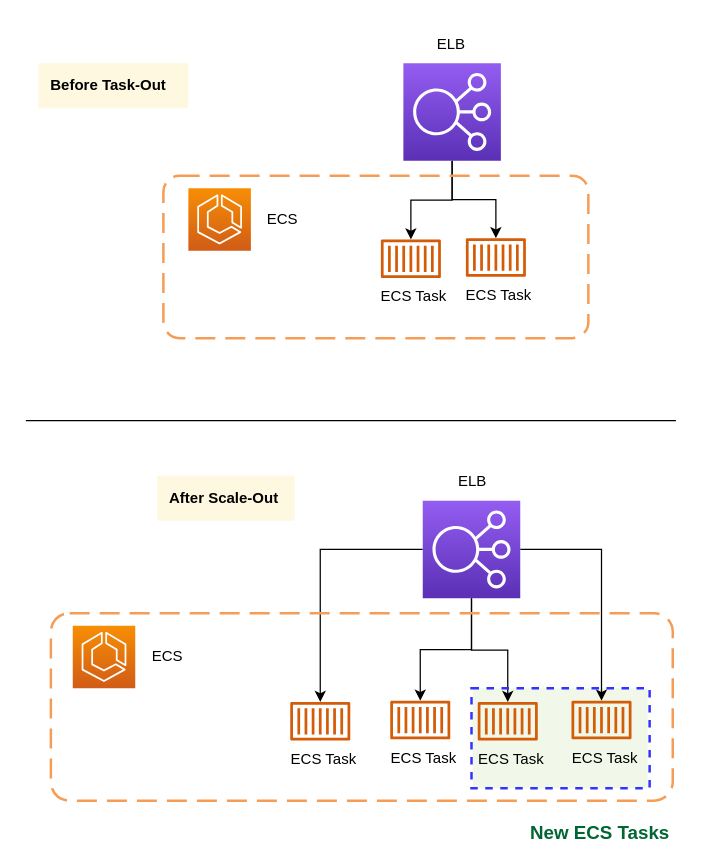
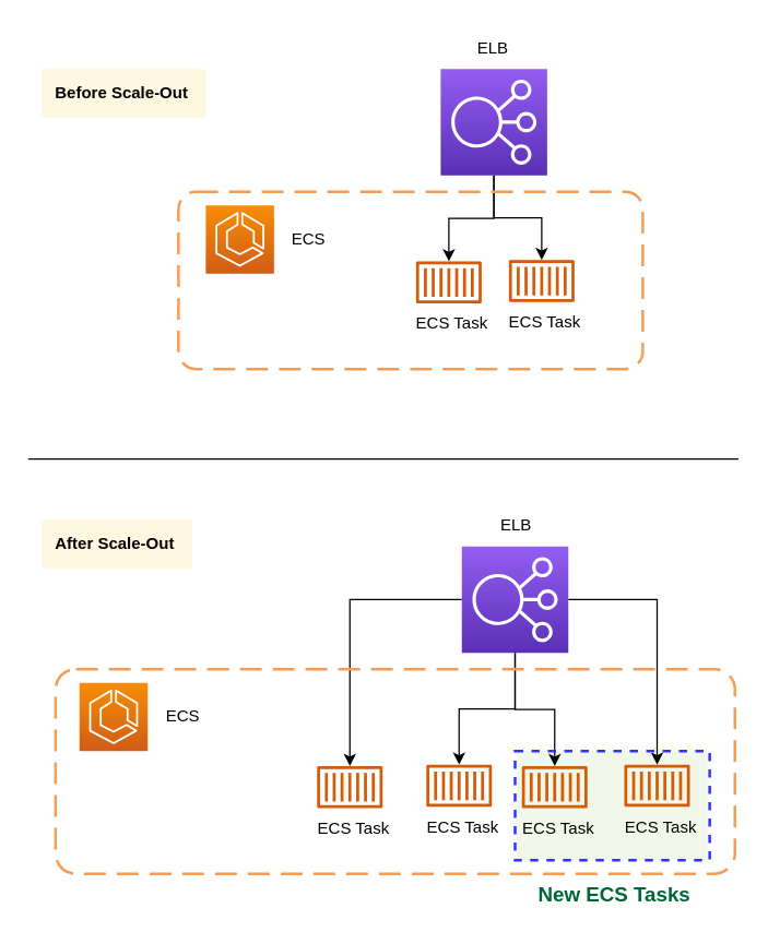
  <mxCell id="0" />
  <mxCell id="1" parent="0" />
  <mxCell id="2" value="" style="sketch=0;points=[[0,0,0],[0.25,0,0],[0.5,0,0],[0.75,0,0],[1,0,0],[1,0.25,0],[1,0.5,0],[1,0.75,0],[1,1,0],[0.75,1,0],[0.5,1,0],[0.25,1,0],[0,1,0],[0,0.75,0],[0,0.5,0],[0,0.25,0]];rounded=1;absoluteArcSize=1;arcSize=2;html=1;strokeColor=none;gradientColor=none;shadow=0;dashed=0;fontSize=12;fontColor=#9E9E9E;align=left;verticalAlign=top;spacing=10;spacingTop=-4;fillColor=#F1F8E9;" vertex="1" parent="1"><mxGeometry x="377.5" y="550" width="140" height="80" as="geometry" /></mxCell>
  <mxCell id="3" style="edgeStyle=orthogonalEdgeStyle;rounded=0;orthogonalLoop=1;jettySize=auto;html=1;" edge="1" parent="1" source="5" target="19"><mxGeometry relative="1" as="geometry" /></mxCell>
  <mxCell id="4" style="edgeStyle=orthogonalEdgeStyle;rounded=0;orthogonalLoop=1;jettySize=auto;html=1;" edge="1" parent="1" source="5" target="22"><mxGeometry relative="1" as="geometry" /></mxCell>
  <mxCell id="5" value="" style="sketch=0;points=[[0,0,0],[0.25,0,0],[0.5,0,0],[0.75,0,0],[1,0,0],[0,1,0],[0.25,1,0],[0.5,1,0],[0.75,1,0],[1,1,0],[0,0.25,0],[0,0.5,0],[0,0.75,0],[1,0.25,0],[1,0.5,0],[1,0.75,0]];outlineConnect=0;fontColor=#232F3E;gradientColor=#945DF2;gradientDirection=north;fillColor=#5A30B5;strokeColor=#ffffff;dashed=0;verticalLabelPosition=bottom;verticalAlign=top;align=center;html=1;fontSize=12;fontStyle=0;aspect=fixed;shape=mxgraph.aws4.resourceIcon;resIcon=mxgraph.aws4.elastic_load_balancing;" vertex="1" parent="1"><mxGeometry x="322" y="50" width="78" height="78" as="geometry" /></mxCell>
  <mxCell id="6" style="edgeStyle=orthogonalEdgeStyle;rounded=0;orthogonalLoop=1;jettySize=auto;html=1;" edge="1" parent="1" source="10" target="26"><mxGeometry relative="1" as="geometry" /></mxCell>
  <mxCell id="7" style="edgeStyle=orthogonalEdgeStyle;rounded=0;orthogonalLoop=1;jettySize=auto;html=1;" edge="1" parent="1" source="10" target="29"><mxGeometry relative="1" as="geometry" /></mxCell>
  <mxCell id="8" style="edgeStyle=orthogonalEdgeStyle;rounded=0;orthogonalLoop=1;jettySize=auto;html=1;exitX=0.5;exitY=1;exitDx=0;exitDy=0;exitPerimeter=0;" edge="1" parent="1" source="10" target="32"><mxGeometry relative="1" as="geometry" /></mxCell>
  <mxCell id="9" style="edgeStyle=orthogonalEdgeStyle;rounded=0;orthogonalLoop=1;jettySize=auto;html=1;" edge="1" parent="1" source="10" target="35"><mxGeometry relative="1" as="geometry" /></mxCell>
  <mxCell id="10" value="" style="sketch=0;points=[[0,0,0],[0.25,0,0],[0.5,0,0],[0.75,0,0],[1,0,0],[0,1,0],[0.25,1,0],[0.5,1,0],[0.75,1,0],[1,1,0],[0,0.25,0],[0,0.5,0],[0,0.75,0],[1,0.25,0],[1,0.5,0],[1,0.75,0]];outlineConnect=0;fontColor=#232F3E;gradientColor=#945DF2;gradientDirection=north;fillColor=#5A30B5;strokeColor=#ffffff;dashed=0;verticalLabelPosition=bottom;verticalAlign=top;align=center;html=1;fontSize=12;fontStyle=0;aspect=fixed;shape=mxgraph.aws4.resourceIcon;resIcon=mxgraph.aws4.elastic_load_balancing;" vertex="1" parent="1"><mxGeometry x="337.5" y="400" width="78" height="78" as="geometry" /></mxCell>
  <mxCell id="11" value="ELB" style="text;html=1;align=center;verticalAlign=middle;resizable=0;points=[];autosize=1;strokeColor=none;fillColor=none;" vertex="1" parent="1"><mxGeometry x="335" y="20" width="50" height="30" as="geometry" /></mxCell>
  <mxCell id="12" value="" style="group" vertex="1" connectable="0" parent="1"><mxGeometry x="150" y="150" width="100" height="50" as="geometry" /></mxCell>
  <mxCell id="13" value="" style="sketch=0;points=[[0,0,0],[0.25,0,0],[0.5,0,0],[0.75,0,0],[1,0,0],[0,1,0],[0.25,1,0],[0.5,1,0],[0.75,1,0],[1,1,0],[0,0.25,0],[0,0.5,0],[0,0.75,0],[1,0.25,0],[1,0.5,0],[1,0.75,0]];outlineConnect=0;fontColor=#232F3E;gradientColor=#F78E04;gradientDirection=north;fillColor=#D05C17;strokeColor=#ffffff;dashed=0;verticalLabelPosition=bottom;verticalAlign=top;align=center;html=1;fontSize=12;fontStyle=0;aspect=fixed;shape=mxgraph.aws4.resourceIcon;resIcon=mxgraph.aws4.ecs;" vertex="1" parent="12"><mxGeometry width="50" height="50" as="geometry" /></mxCell>
  <mxCell id="14" value="ECS" style="text;html=1;align=center;verticalAlign=middle;resizable=0;points=[];autosize=1;strokeColor=none;fillColor=none;" vertex="1" parent="12"><mxGeometry x="50" y="10" width="50" height="30" as="geometry" /></mxCell>
  <mxCell id="15" value="" style="group" vertex="1" connectable="0" parent="1"><mxGeometry x="57.5" y="500" width="100" height="50" as="geometry" /></mxCell>
  <mxCell id="16" value="" style="sketch=0;points=[[0,0,0],[0.25,0,0],[0.5,0,0],[0.75,0,0],[1,0,0],[0,1,0],[0.25,1,0],[0.5,1,0],[0.75,1,0],[1,1,0],[0,0.25,0],[0,0.5,0],[0,0.75,0],[1,0.25,0],[1,0.5,0],[1,0.75,0]];outlineConnect=0;fontColor=#232F3E;gradientColor=#F78E04;gradientDirection=north;fillColor=#D05C17;strokeColor=#ffffff;dashed=0;verticalLabelPosition=bottom;verticalAlign=top;align=center;html=1;fontSize=12;fontStyle=0;aspect=fixed;shape=mxgraph.aws4.resourceIcon;resIcon=mxgraph.aws4.ecs;" vertex="1" parent="15"><mxGeometry width="50" height="50" as="geometry" /></mxCell>
  <mxCell id="17" value="ECS" style="text;html=1;align=center;verticalAlign=middle;resizable=0;points=[];autosize=1;strokeColor=none;fillColor=none;" vertex="1" parent="15"><mxGeometry x="50" y="10" width="50" height="30" as="geometry" /></mxCell>
  <mxCell id="18" value="" style="group" vertex="1" connectable="0" parent="1"><mxGeometry x="290" y="191" width="80" height="61" as="geometry" /></mxCell>
  <mxCell id="19" value="" style="sketch=0;outlineConnect=0;fontColor=#232F3E;gradientColor=none;fillColor=#D45B07;strokeColor=none;dashed=0;verticalLabelPosition=bottom;verticalAlign=top;align=center;html=1;fontSize=12;fontStyle=0;aspect=fixed;pointerEvents=1;shape=mxgraph.aws4.container_1;" vertex="1" parent="18"><mxGeometry x="14" width="48" height="31" as="geometry" /></mxCell>
  <mxCell id="20" value="ECS Task" style="text;html=1;align=center;verticalAlign=middle;resizable=0;points=[];autosize=1;strokeColor=none;fillColor=none;" vertex="1" parent="18"><mxGeometry y="31" width="80" height="30" as="geometry" /></mxCell>
  <mxCell id="21" value="" style="group" vertex="1" connectable="0" parent="1"><mxGeometry x="358" y="190" width="80" height="61" as="geometry" /></mxCell>
  <mxCell id="22" value="" style="sketch=0;outlineConnect=0;fontColor=#232F3E;gradientColor=none;fillColor=#D45B07;strokeColor=none;dashed=0;verticalLabelPosition=bottom;verticalAlign=top;align=center;html=1;fontSize=12;fontStyle=0;aspect=fixed;pointerEvents=1;shape=mxgraph.aws4.container_1;" vertex="1" parent="21"><mxGeometry x="14" width="48" height="31" as="geometry" /></mxCell>
  <mxCell id="23" value="ECS Task" style="text;html=1;align=center;verticalAlign=middle;resizable=0;points=[];autosize=1;strokeColor=none;fillColor=none;" vertex="1" parent="21"><mxGeometry y="31" width="80" height="30" as="geometry" /></mxCell>
  <mxCell id="24" value="ELB" style="text;html=1;align=center;verticalAlign=middle;resizable=0;points=[];autosize=1;strokeColor=none;fillColor=none;" vertex="1" parent="1"><mxGeometry x="351.5" y="370" width="50" height="30" as="geometry" /></mxCell>
  <mxCell id="25" value="" style="group" vertex="1" connectable="0" parent="1"><mxGeometry x="217.5" y="561" width="80" height="61" as="geometry" /></mxCell>
  <mxCell id="26" value="" style="sketch=0;outlineConnect=0;fontColor=#232F3E;gradientColor=none;fillColor=#D45B07;strokeColor=none;dashed=0;verticalLabelPosition=bottom;verticalAlign=top;align=center;html=1;fontSize=12;fontStyle=0;aspect=fixed;pointerEvents=1;shape=mxgraph.aws4.container_1;" vertex="1" parent="25"><mxGeometry x="14" width="48" height="31" as="geometry" /></mxCell>
  <mxCell id="27" value="ECS Task" style="text;html=1;align=center;verticalAlign=middle;resizable=0;points=[];autosize=1;strokeColor=none;fillColor=none;" vertex="1" parent="25"><mxGeometry y="31" width="80" height="30" as="geometry" /></mxCell>
  <mxCell id="28" value="" style="group" vertex="1" connectable="0" parent="1"><mxGeometry x="297.5" y="560" width="80" height="61" as="geometry" /></mxCell>
  <mxCell id="29" value="" style="sketch=0;outlineConnect=0;fontColor=#232F3E;gradientColor=none;fillColor=#D45B07;strokeColor=none;dashed=0;verticalLabelPosition=bottom;verticalAlign=top;align=center;html=1;fontSize=12;fontStyle=0;aspect=fixed;pointerEvents=1;shape=mxgraph.aws4.container_1;" vertex="1" parent="28"><mxGeometry x="14" width="48" height="31" as="geometry" /></mxCell>
  <mxCell id="30" value="ECS Task" style="text;html=1;align=center;verticalAlign=middle;resizable=0;points=[];autosize=1;strokeColor=none;fillColor=none;" vertex="1" parent="28"><mxGeometry y="31" width="80" height="30" as="geometry" /></mxCell>
  <mxCell id="31" value="" style="group" vertex="1" connectable="0" parent="1"><mxGeometry x="367.5" y="561" width="80" height="61" as="geometry" /></mxCell>
  <mxCell id="32" value="" style="sketch=0;outlineConnect=0;fontColor=#232F3E;gradientColor=none;fillColor=#D45B07;strokeColor=none;dashed=0;verticalLabelPosition=bottom;verticalAlign=top;align=center;html=1;fontSize=12;fontStyle=0;aspect=fixed;pointerEvents=1;shape=mxgraph.aws4.container_1;" vertex="1" parent="31"><mxGeometry x="14" width="48" height="31" as="geometry" /></mxCell>
  <mxCell id="33" value="ECS Task" style="text;html=1;align=center;verticalAlign=middle;resizable=0;points=[];autosize=1;strokeColor=none;fillColor=none;" vertex="1" parent="31"><mxGeometry y="31" width="80" height="30" as="geometry" /></mxCell>
  <mxCell id="34" value="" style="group" vertex="1" connectable="0" parent="1"><mxGeometry x="442.5" y="560" width="80" height="61" as="geometry" /></mxCell>
  <mxCell id="35" value="" style="sketch=0;outlineConnect=0;fontColor=#232F3E;gradientColor=none;fillColor=#D45B07;strokeColor=none;dashed=0;verticalLabelPosition=bottom;verticalAlign=top;align=center;html=1;fontSize=12;fontStyle=0;aspect=fixed;pointerEvents=1;shape=mxgraph.aws4.container_1;" vertex="1" parent="34"><mxGeometry x="14" width="48" height="31" as="geometry" /></mxCell>
  <mxCell id="36" value="ECS Task" style="text;html=1;align=center;verticalAlign=middle;resizable=0;points=[];autosize=1;strokeColor=none;fillColor=none;" vertex="1" parent="34"><mxGeometry y="31" width="80" height="30" as="geometry" /></mxCell>
  <mxCell id="37" value="" style="rounded=1;arcSize=10;dashed=1;strokeColor=#F59D56;fillColor=none;gradientColor=none;dashPattern=8 4;strokeWidth=2;" vertex="1" parent="1"><mxGeometry x="40" y="490" width="497.5" height="150" as="geometry" /></mxCell>
  <mxCell id="38" value="" style="rounded=1;arcSize=10;dashed=1;strokeColor=#F59D56;fillColor=none;gradientColor=none;dashPattern=8 4;strokeWidth=2;" vertex="1" parent="1"><mxGeometry x="130" y="140" width="340" height="130" as="geometry" /></mxCell>
- <mxCell id="39" value="&lt;b&gt;&lt;font color=&quot;#000000&quot;&gt;After Scale-Out&lt;/font&gt;&lt;/b&gt;" style="sketch=0;points=[[0,0,0],[0.25,0,0],[0.5,0,0],[0.75,0,0],[1,0,0],[1,0.25,0],[1,0.5,0],[1,0.75,0],[1,1,0],[0.75,1,0],[0.5,1,0],[0.25,1,0],[0,1,0],[0,0.75,0],[0,0.5,0],[0,0.25,0]];rounded=1;absoluteArcSize=1;arcSize=2;html=1;strokeColor=none;gradientColor=none;shadow=0;dashed=0;fontSize=12;fontColor=#9E9E9E;align=left;verticalAlign=top;spacing=10;spacingTop=-4;fillColor=#FFF8E1;" vertex="1" parent="1"><mxGeometry x="125" y="380" width="110" height="36" as="geometry" /></mxCell>
- <mxCell id="40" value="&lt;b&gt;&lt;font color=&quot;#000000&quot;&gt;Before Task-Out&lt;/font&gt;&lt;/b&gt;" style="sketch=0;points=[[0,0,0],[0.25,0,0],[0.5,0,0],[0.75,0,0],[1,0,0],[1,0.25,0],[1,0.5,0],[1,0.75,0],[1,1,0],[0.75,1,0],[0.5,1,0],[0.25,1,0],[0,1,0],[0,0.75,0],[0,0.5,0],[0,0.25,0]];rounded=1;absoluteArcSize=1;arcSize=2;html=1;strokeColor=none;gradientColor=none;shadow=0;dashed=0;fontSize=12;fontColor=#9E9E9E;align=left;verticalAlign=top;spacing=10;spacingTop=-4;fillColor=#FFF8E1;" vertex="1" parent="1"><mxGeometry x="30" y="50" width="120" height="36" as="geometry" /></mxCell>
+ <mxCell id="39" value="&lt;b&gt;&lt;font color=&quot;#000000&quot;&gt;After Scale-Out&lt;/font&gt;&lt;/b&gt;" style="sketch=0;points=[[0,0,0],[0.25,0,0],[0.5,0,0],[0.75,0,0],[1,0,0],[1,0.25,0],[1,0.5,0],[1,0.75,0],[1,1,0],[0.75,1,0],[0.5,1,0],[0.25,1,0],[0,1,0],[0,0.75,0],[0,0.5,0],[0,0.25,0]];rounded=1;absoluteArcSize=1;arcSize=2;html=1;strokeColor=none;gradientColor=none;shadow=0;dashed=0;fontSize=12;fontColor=#9E9E9E;align=left;verticalAlign=top;spacing=10;spacingTop=-4;fillColor=#FFF8E1;" vertex="1" parent="1"><mxGeometry x="30" y="380" width="110" height="36" as="geometry" /></mxCell>
+ <mxCell id="40" value="&lt;b&gt;&lt;font color=&quot;#000000&quot;&gt;Before Scale-Out&lt;/font&gt;&lt;/b&gt;" style="sketch=0;points=[[0,0,0],[0.25,0,0],[0.5,0,0],[0.75,0,0],[1,0,0],[1,0.25,0],[1,0.5,0],[1,0.75,0],[1,1,0],[0.75,1,0],[0.5,1,0],[0.25,1,0],[0,1,0],[0,0.75,0],[0,0.5,0],[0,0.25,0]];rounded=1;absoluteArcSize=1;arcSize=2;html=1;strokeColor=none;gradientColor=none;shadow=0;dashed=0;fontSize=12;fontColor=#9E9E9E;align=left;verticalAlign=top;spacing=10;spacingTop=-4;fillColor=#FFF8E1;" vertex="1" parent="1"><mxGeometry x="30" y="50" width="120" height="36" as="geometry" /></mxCell>
  <mxCell id="41" value="" style="endArrow=none;html=1;rounded=0;fontColor=#000000;" edge="1" parent="1"><mxGeometry width="50" height="50" relative="1" as="geometry"><mxPoint x="20" y="336" as="sourcePoint" /><mxPoint x="540" y="336" as="targetPoint" /></mxGeometry></mxCell>
- <mxCell id="42" value="New ECS Tasks" style="text;html=1;align=center;verticalAlign=middle;resizable=0;points=[];autosize=1;strokeColor=none;fillColor=none;fontColor=#006633;fontStyle=1;fontSize=15;" vertex="1" parent="1"><mxGeometry x="413.5" y="650" width="130" height="30" as="geometry" /></mxCell>
+ <mxCell id="42" value="New ECS Tasks" style="text;html=1;align=center;verticalAlign=middle;resizable=0;points=[];autosize=1;strokeColor=none;fillColor=none;fontColor=#006633;fontStyle=1;fontSize=15;" vertex="1" parent="1"><mxGeometry x="383.5" y="640" width="130" height="30" as="geometry" /></mxCell>
  <mxCell id="43" value="" style="rounded=0;whiteSpace=wrap;html=1;fontSize=15;fontColor=#006633;gradientColor=none;fillColor=none;strokeColor=#3333FF;strokeWidth=2;dashed=1;" vertex="1" parent="1"><mxGeometry x="376.5" y="550" width="142.5" height="80" as="geometry" /></mxCell>
